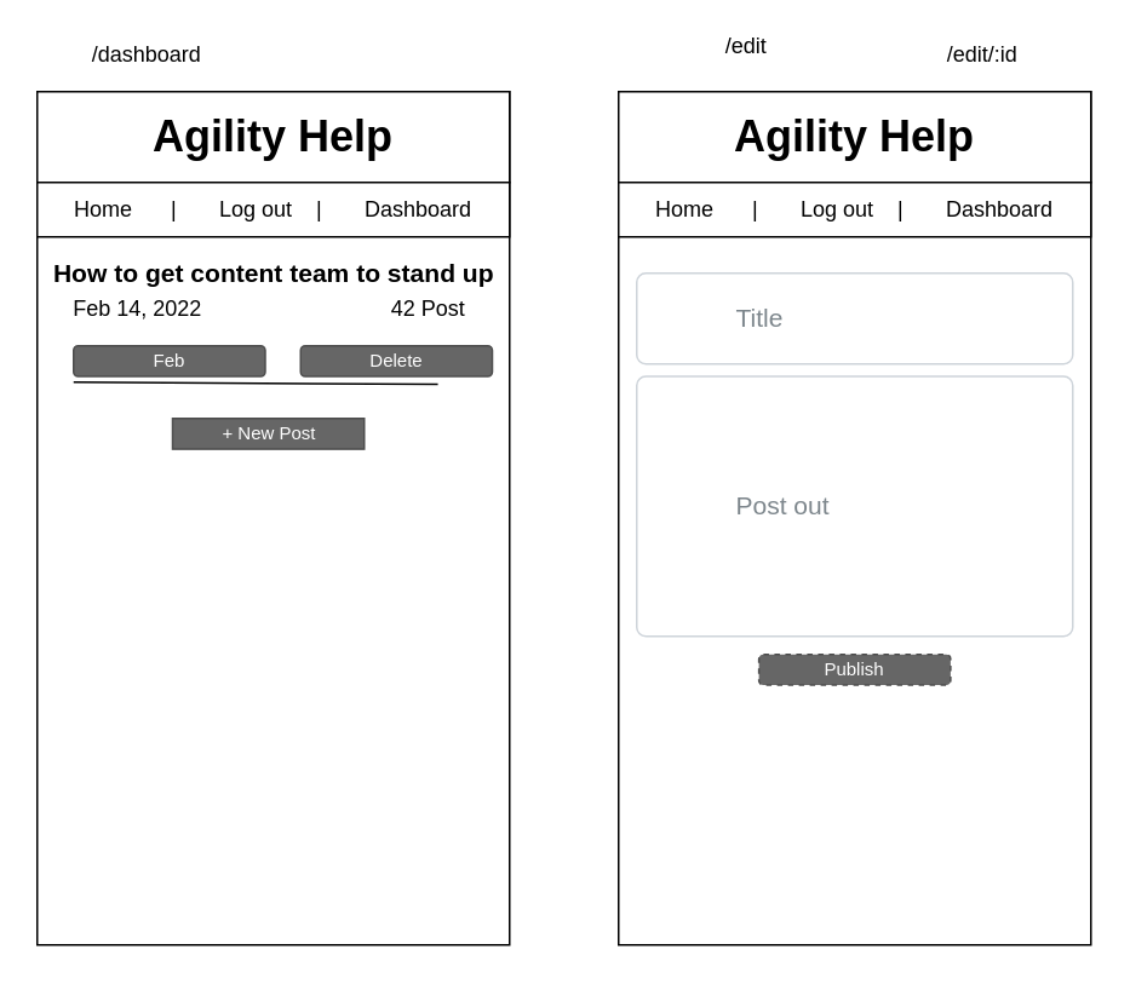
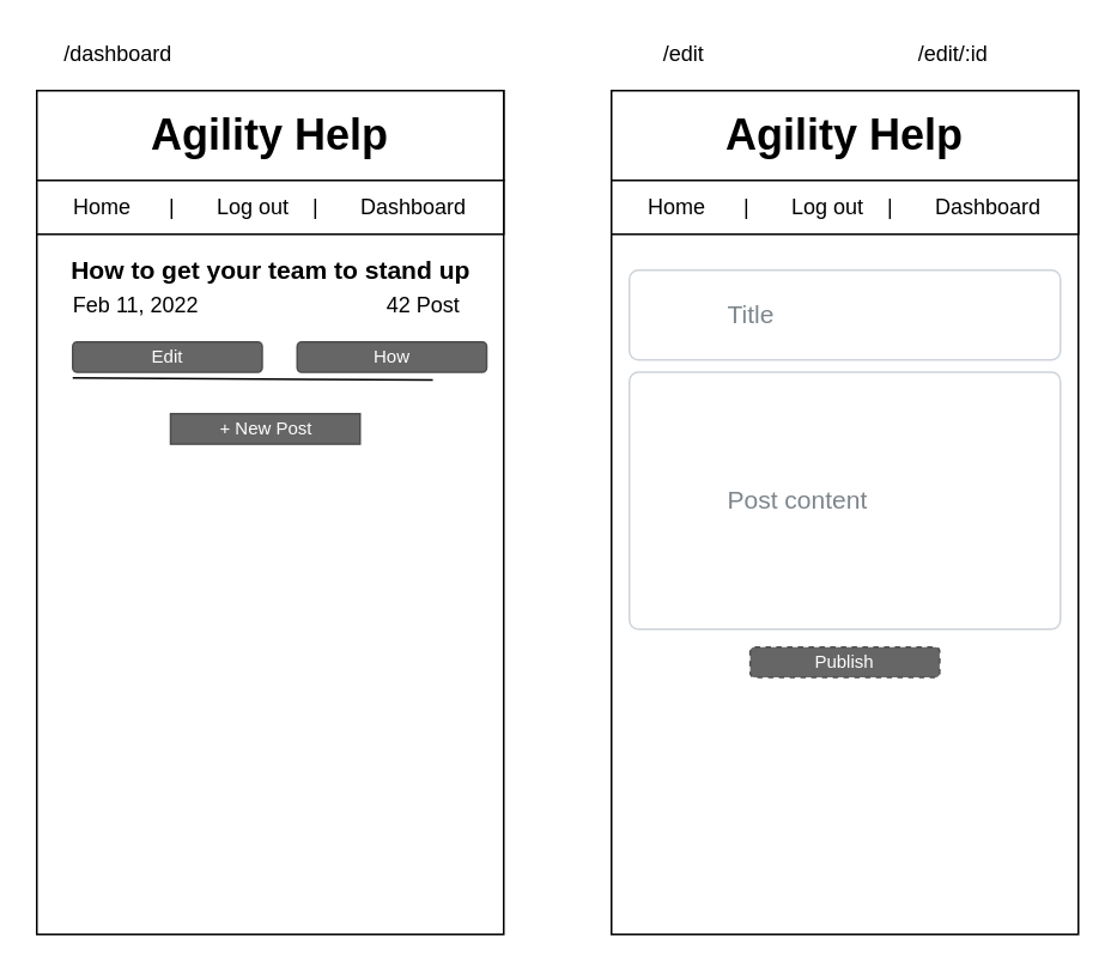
  <mxCell id="0" />
  <mxCell id="1" parent="0" />
  <mxCell id="2" value="" style="rounded=0;whiteSpace=wrap;html=1;" vertex="1" parent="1"><mxGeometry x="20" y="50" width="260" height="470" as="geometry" /></mxCell>
  <mxCell id="3" value="&lt;h1&gt;Agility Help&lt;/h1&gt;" style="rounded=0;whiteSpace=wrap;html=1;" vertex="1" parent="1"><mxGeometry x="20" y="50" width="260" height="50" as="geometry" /></mxCell>
- <mxCell id="4" value="&lt;h3&gt;How to get content team to stand up&lt;/h3&gt;" style="text;html=1;resizable=0;autosize=1;align=center;verticalAlign=middle;points=[];fillColor=none;strokeColor=none;rounded=0;" vertex="1" parent="1"><mxGeometry x="30" y="125" width="240" height="50" as="geometry" /></mxCell>
- <mxCell id="5" value="Feb 14, 2022" style="text;html=1;resizable=0;autosize=1;align=center;verticalAlign=middle;points=[];fillColor=none;strokeColor=none;rounded=0;" vertex="1" parent="1"><mxGeometry x="30" y="160" width="90" height="20" as="geometry" /></mxCell>
+ <mxCell id="4" value="&lt;h3&gt;How to get your team to stand up&lt;/h3&gt;" style="text;html=1;resizable=0;autosize=1;align=center;verticalAlign=middle;points=[];fillColor=none;strokeColor=none;rounded=0;" vertex="1" parent="1"><mxGeometry x="30" y="125" width="240" height="50" as="geometry" /></mxCell>
+ <mxCell id="5" value="Feb 11, 2022" style="text;html=1;resizable=0;autosize=1;align=center;verticalAlign=middle;points=[];fillColor=none;strokeColor=none;rounded=0;" vertex="1" parent="1"><mxGeometry x="30" y="160" width="90" height="20" as="geometry" /></mxCell>
  <mxCell id="6" value="" style="endArrow=none;html=1;entryX=0.957;entryY=-0.076;entryDx=0;entryDy=0;entryPerimeter=0;" edge="1" parent="1"><mxGeometry width="50" height="50" relative="1" as="geometry"><mxPoint x="40" y="210" as="sourcePoint" /><mxPoint x="240.54" y="211.2" as="targetPoint" /></mxGeometry></mxCell>
  <mxCell id="7" value="&lt;p&gt;Home&lt;span style=&quot;white-space: pre&quot;&gt;&#09;&lt;/span&gt;|&lt;span style=&quot;white-space: pre&quot;&gt;&#09;&lt;/span&gt;Log out&lt;span style=&quot;white-space: pre&quot;&gt;&#09;&lt;/span&gt;|&lt;span style=&quot;white-space: pre&quot;&gt;&#09;&lt;/span&gt;Dashboard&lt;/p&gt;" style="rounded=0;whiteSpace=wrap;html=1;" vertex="1" parent="1"><mxGeometry x="20" y="100" width="260" height="30" as="geometry" /></mxCell>
  <mxCell id="8" value="42 Post" style="text;html=1;resizable=0;autosize=1;align=center;verticalAlign=middle;points=[];fillColor=none;strokeColor=none;rounded=0;" vertex="1" parent="1"><mxGeometry x="200" y="160" width="70" height="20" as="geometry" /></mxCell>
- <mxCell id="9" value="Feb" style="rounded=1;html=1;shadow=0;dashed=0;whiteSpace=wrap;fontSize=10;fillColor=#666666;align=center;strokeColor=#4D4D4D;fontColor=#ffffff;" vertex="1" parent="1"><mxGeometry x="40" y="190" width="105.5" height="16.88" as="geometry" /></mxCell>
- <mxCell id="10" value="Delete" style="rounded=1;html=1;shadow=0;dashed=0;whiteSpace=wrap;fontSize=10;fillColor=#666666;align=center;strokeColor=#4D4D4D;fontColor=#ffffff;" vertex="1" parent="1"><mxGeometry x="165" y="190" width="105.5" height="16.88" as="geometry" /></mxCell>
+ <mxCell id="9" value="Edit" style="rounded=1;html=1;shadow=0;dashed=0;whiteSpace=wrap;fontSize=10;fillColor=#666666;align=center;strokeColor=#4D4D4D;fontColor=#ffffff;" vertex="1" parent="1"><mxGeometry x="40" y="190" width="105.5" height="16.88" as="geometry" /></mxCell>
+ <mxCell id="10" value="How" style="rounded=1;html=1;shadow=0;dashed=0;whiteSpace=wrap;fontSize=10;fillColor=#666666;align=center;strokeColor=#4D4D4D;fontColor=#ffffff;" vertex="1" parent="1"><mxGeometry x="165" y="190" width="105.5" height="16.88" as="geometry" /></mxCell>
  <mxCell id="11" value="+ New Post" style="html=1;shadow=0;dashed=0;whiteSpace=wrap;fontSize=10;fillColor=#666666;align=center;strokeColor=#4D4D4D;fontColor=#ffffff;rounded=0;" vertex="1" parent="1"><mxGeometry x="94.5" y="230" width="105.5" height="16.88" as="geometry" /></mxCell>
  <mxCell id="12" value="" style="rounded=0;whiteSpace=wrap;html=1;" vertex="1" parent="1"><mxGeometry x="340" y="50" width="260" height="470" as="geometry" /></mxCell>
  <mxCell id="13" value="&lt;h1&gt;Agility Help&lt;/h1&gt;" style="rounded=0;whiteSpace=wrap;html=1;" vertex="1" parent="1"><mxGeometry x="340" y="50" width="260" height="50" as="geometry" /></mxCell>
  <mxCell id="14" value="&lt;p&gt;Home&lt;span style=&quot;white-space: pre&quot;&gt;&#09;&lt;/span&gt;|&lt;span style=&quot;white-space: pre&quot;&gt;&#09;&lt;/span&gt;Log out&lt;span style=&quot;white-space: pre&quot;&gt;&#09;&lt;/span&gt;|&lt;span style=&quot;white-space: pre&quot;&gt;&#09;&lt;/span&gt;Dashboard&lt;/p&gt;" style="rounded=0;whiteSpace=wrap;html=1;" vertex="1" parent="1"><mxGeometry x="340" y="100" width="260" height="30" as="geometry" /></mxCell>
  <mxCell id="15" value="Publish" style="rounded=1;html=1;shadow=0;dashed=1;whiteSpace=wrap;fontSize=10;fillColor=#666666;align=center;strokeColor=#4D4D4D;fontColor=#ffffff;" vertex="1" parent="1"><mxGeometry x="417.25" y="360" width="105.5" height="16.88" as="geometry" /></mxCell>
  <mxCell id="16" value="Title" style="html=1;shadow=0;dashed=0;shape=mxgraph.bootstrap.rrect;rSize=5;strokeColor=#CED4DA;html=1;whiteSpace=wrap;fillColor=#FFFFFF;fontColor=#7D868C;align=left;spacing=15;spacingLeft=40;fontSize=14;" vertex="1" parent="1"><mxGeometry x="350" y="150" width="240" height="50" as="geometry" /></mxCell>
- <mxCell id="17" value="Post out" style="html=1;shadow=0;dashed=0;shape=mxgraph.bootstrap.rrect;rSize=5;strokeColor=#CED4DA;html=1;whiteSpace=wrap;fillColor=#FFFFFF;fontColor=#7D868C;align=left;spacing=15;spacingLeft=40;fontSize=14;" vertex="1" parent="1"><mxGeometry x="350" y="206.88" width="240" height="143.12" as="geometry" /></mxCell>
- <mxCell id="18" value="/dashboard" style="text;html=1;resizable=0;autosize=1;align=center;verticalAlign=middle;points=[];fillColor=none;strokeColor=none;rounded=0;" vertex="1" parent="1"><mxGeometry x="40" y="20" width="80" height="20" as="geometry" /></mxCell>
- <mxCell id="19" value="/edit" style="text;html=1;resizable=0;autosize=1;align=center;verticalAlign=middle;points=[];fillColor=none;strokeColor=none;rounded=0;" vertex="1" parent="1"><mxGeometry x="390" y="15" width="40" height="20" as="geometry" /></mxCell>
- <mxCell id="20" value="/edit/:id" style="text;html=1;resizable=0;autosize=1;align=center;verticalAlign=middle;points=[];fillColor=none;strokeColor=none;rounded=0;" vertex="1" parent="1"><mxGeometry x="515" y="20" width="50" height="20" as="geometry" /></mxCell>
+ <mxCell id="17" value="Post content" style="html=1;shadow=0;dashed=0;shape=mxgraph.bootstrap.rrect;rSize=5;strokeColor=#CED4DA;html=1;whiteSpace=wrap;fillColor=#FFFFFF;fontColor=#7D868C;align=left;spacing=15;spacingLeft=40;fontSize=14;" vertex="1" parent="1"><mxGeometry x="350" y="206.88" width="240" height="143.12" as="geometry" /></mxCell>
+ <mxCell id="18" value="/dashboard" style="text;html=1;resizable=0;autosize=1;align=center;verticalAlign=middle;points=[];fillColor=none;strokeColor=none;rounded=0;" vertex="1" parent="1"><mxGeometry x="25" y="20" width="80" height="20" as="geometry" /></mxCell>
+ <mxCell id="19" value="/edit" style="text;html=1;resizable=0;autosize=1;align=center;verticalAlign=middle;points=[];fillColor=none;strokeColor=none;rounded=0;" vertex="1" parent="1"><mxGeometry x="360" y="20" width="40" height="20" as="geometry" /></mxCell>
+ <mxCell id="20" value="/edit/:id" style="text;html=1;resizable=0;autosize=1;align=center;verticalAlign=middle;points=[];fillColor=none;strokeColor=none;rounded=0;" vertex="1" parent="1"><mxGeometry x="505" y="20" width="50" height="20" as="geometry" /></mxCell>
